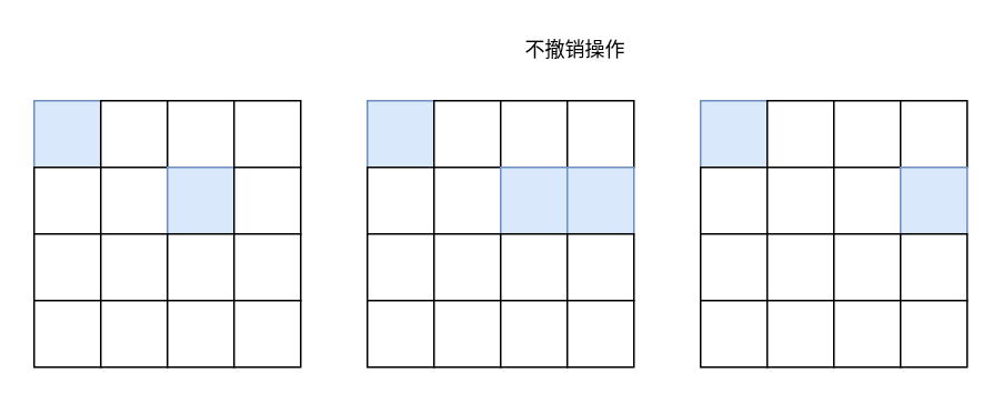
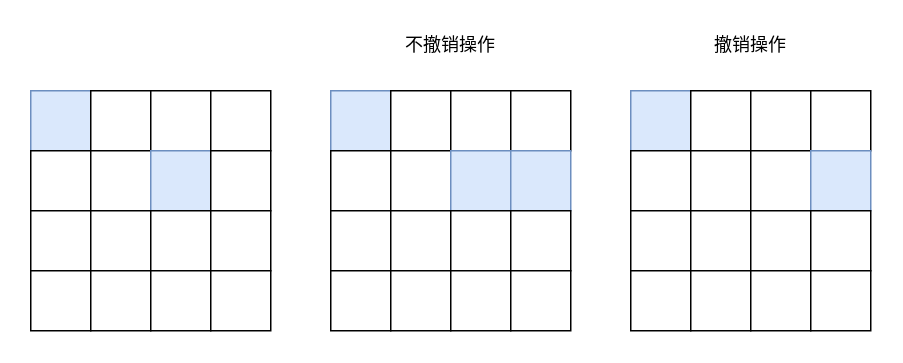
  <mxCell id="0" />
  <mxCell id="1" parent="0" />
  <mxCell id="2" value="" style="rounded=0;whiteSpace=wrap;html=1;fillColor=#dae8fc;strokeColor=#6c8ebf;" vertex="1" parent="1"><mxGeometry x="20" y="60" width="40" height="40" as="geometry" /></mxCell>
  <mxCell id="3" value="" style="rounded=0;whiteSpace=wrap;html=1;" vertex="1" parent="1"><mxGeometry x="60" y="60" width="40" height="40" as="geometry" /></mxCell>
  <mxCell id="4" value="" style="rounded=0;whiteSpace=wrap;html=1;" vertex="1" parent="1"><mxGeometry x="100" y="60" width="40" height="40" as="geometry" /></mxCell>
  <mxCell id="5" value="" style="rounded=0;whiteSpace=wrap;html=1;" vertex="1" parent="1"><mxGeometry x="140" y="60" width="40" height="40" as="geometry" /></mxCell>
  <mxCell id="6" value="" style="rounded=0;whiteSpace=wrap;html=1;" vertex="1" parent="1"><mxGeometry x="20" y="100" width="40" height="40" as="geometry" /></mxCell>
  <mxCell id="7" value="" style="rounded=0;whiteSpace=wrap;html=1;" vertex="1" parent="1"><mxGeometry x="60" y="100" width="40" height="40" as="geometry" /></mxCell>
  <mxCell id="8" value="" style="rounded=0;whiteSpace=wrap;html=1;fillColor=#dae8fc;strokeColor=#6c8ebf;" vertex="1" parent="1"><mxGeometry x="100" y="100" width="40" height="40" as="geometry" /></mxCell>
  <mxCell id="9" value="" style="rounded=0;whiteSpace=wrap;html=1;" vertex="1" parent="1"><mxGeometry x="140" y="100" width="40" height="40" as="geometry" /></mxCell>
  <mxCell id="10" value="" style="rounded=0;whiteSpace=wrap;html=1;" vertex="1" parent="1"><mxGeometry x="20" y="140" width="40" height="40" as="geometry" /></mxCell>
  <mxCell id="11" value="" style="rounded=0;whiteSpace=wrap;html=1;" vertex="1" parent="1"><mxGeometry x="60" y="140" width="40" height="40" as="geometry" /></mxCell>
  <mxCell id="12" value="" style="rounded=0;whiteSpace=wrap;html=1;" vertex="1" parent="1"><mxGeometry x="100" y="140" width="40" height="40" as="geometry" /></mxCell>
  <mxCell id="13" value="" style="rounded=0;whiteSpace=wrap;html=1;" vertex="1" parent="1"><mxGeometry x="140" y="140" width="40" height="40" as="geometry" /></mxCell>
  <mxCell id="14" value="" style="rounded=0;whiteSpace=wrap;html=1;" vertex="1" parent="1"><mxGeometry x="20" y="180" width="40" height="40" as="geometry" /></mxCell>
  <mxCell id="15" value="" style="rounded=0;whiteSpace=wrap;html=1;" vertex="1" parent="1"><mxGeometry x="60" y="180" width="40" height="40" as="geometry" /></mxCell>
  <mxCell id="16" value="" style="rounded=0;whiteSpace=wrap;html=1;" vertex="1" parent="1"><mxGeometry x="100" y="180" width="40" height="40" as="geometry" /></mxCell>
  <mxCell id="17" value="" style="rounded=0;whiteSpace=wrap;html=1;" vertex="1" parent="1"><mxGeometry x="140" y="180" width="40" height="40" as="geometry" /></mxCell>
  <mxCell id="18" value="" style="rounded=0;whiteSpace=wrap;html=1;fillColor=#dae8fc;strokeColor=#6c8ebf;" vertex="1" parent="1"><mxGeometry x="220" y="60" width="40" height="40" as="geometry" /></mxCell>
  <mxCell id="19" value="" style="rounded=0;whiteSpace=wrap;html=1;" vertex="1" parent="1"><mxGeometry x="260" y="60" width="40" height="40" as="geometry" /></mxCell>
  <mxCell id="20" value="" style="rounded=0;whiteSpace=wrap;html=1;" vertex="1" parent="1"><mxGeometry x="300" y="60" width="40" height="40" as="geometry" /></mxCell>
  <mxCell id="21" value="" style="rounded=0;whiteSpace=wrap;html=1;" vertex="1" parent="1"><mxGeometry x="340" y="60" width="40" height="40" as="geometry" /></mxCell>
  <mxCell id="22" value="" style="rounded=0;whiteSpace=wrap;html=1;" vertex="1" parent="1"><mxGeometry x="220" y="100" width="40" height="40" as="geometry" /></mxCell>
  <mxCell id="23" value="" style="rounded=0;whiteSpace=wrap;html=1;" vertex="1" parent="1"><mxGeometry x="260" y="100" width="40" height="40" as="geometry" /></mxCell>
  <mxCell id="24" value="" style="rounded=0;whiteSpace=wrap;html=1;fillColor=#dae8fc;strokeColor=#6c8ebf;" vertex="1" parent="1"><mxGeometry x="300" y="100" width="40" height="40" as="geometry" /></mxCell>
  <mxCell id="25" value="" style="rounded=0;whiteSpace=wrap;html=1;fillColor=#dae8fc;strokeColor=#6c8ebf;" vertex="1" parent="1"><mxGeometry x="340" y="100" width="40" height="40" as="geometry" /></mxCell>
  <mxCell id="26" value="" style="rounded=0;whiteSpace=wrap;html=1;" vertex="1" parent="1"><mxGeometry x="220" y="140" width="40" height="40" as="geometry" /></mxCell>
  <mxCell id="27" value="" style="rounded=0;whiteSpace=wrap;html=1;" vertex="1" parent="1"><mxGeometry x="260" y="140" width="40" height="40" as="geometry" /></mxCell>
  <mxCell id="28" value="" style="rounded=0;whiteSpace=wrap;html=1;" vertex="1" parent="1"><mxGeometry x="300" y="140" width="40" height="40" as="geometry" /></mxCell>
  <mxCell id="29" value="" style="rounded=0;whiteSpace=wrap;html=1;" vertex="1" parent="1"><mxGeometry x="340" y="140" width="40" height="40" as="geometry" /></mxCell>
  <mxCell id="30" value="" style="rounded=0;whiteSpace=wrap;html=1;" vertex="1" parent="1"><mxGeometry x="220" y="180" width="40" height="40" as="geometry" /></mxCell>
  <mxCell id="31" value="" style="rounded=0;whiteSpace=wrap;html=1;" vertex="1" parent="1"><mxGeometry x="260" y="180" width="40" height="40" as="geometry" /></mxCell>
  <mxCell id="32" value="" style="rounded=0;whiteSpace=wrap;html=1;" vertex="1" parent="1"><mxGeometry x="300" y="180" width="40" height="40" as="geometry" /></mxCell>
  <mxCell id="33" value="" style="rounded=0;whiteSpace=wrap;html=1;" vertex="1" parent="1"><mxGeometry x="340" y="180" width="40" height="40" as="geometry" /></mxCell>
  <mxCell id="34" value="" style="rounded=0;whiteSpace=wrap;html=1;fillColor=#dae8fc;strokeColor=#6c8ebf;" vertex="1" parent="1"><mxGeometry x="420" y="60" width="40" height="40" as="geometry" /></mxCell>
  <mxCell id="35" value="" style="rounded=0;whiteSpace=wrap;html=1;" vertex="1" parent="1"><mxGeometry x="460" y="60" width="40" height="40" as="geometry" /></mxCell>
  <mxCell id="36" value="" style="rounded=0;whiteSpace=wrap;html=1;" vertex="1" parent="1"><mxGeometry x="500" y="60" width="40" height="40" as="geometry" /></mxCell>
  <mxCell id="37" value="" style="rounded=0;whiteSpace=wrap;html=1;" vertex="1" parent="1"><mxGeometry x="540" y="60" width="40" height="40" as="geometry" /></mxCell>
  <mxCell id="38" value="" style="rounded=0;whiteSpace=wrap;html=1;" vertex="1" parent="1"><mxGeometry x="420" y="100" width="40" height="40" as="geometry" /></mxCell>
  <mxCell id="39" value="" style="rounded=0;whiteSpace=wrap;html=1;" vertex="1" parent="1"><mxGeometry x="460" y="100" width="40" height="40" as="geometry" /></mxCell>
  <mxCell id="40" value="" style="rounded=0;whiteSpace=wrap;html=1;" vertex="1" parent="1"><mxGeometry x="500" y="100" width="40" height="40" as="geometry" /></mxCell>
  <mxCell id="41" value="" style="rounded=0;whiteSpace=wrap;html=1;fillColor=#dae8fc;strokeColor=#6c8ebf;" vertex="1" parent="1"><mxGeometry x="540" y="100" width="40" height="40" as="geometry" /></mxCell>
  <mxCell id="42" value="" style="rounded=0;whiteSpace=wrap;html=1;" vertex="1" parent="1"><mxGeometry x="420" y="140" width="40" height="40" as="geometry" /></mxCell>
  <mxCell id="43" value="" style="rounded=0;whiteSpace=wrap;html=1;" vertex="1" parent="1"><mxGeometry x="460" y="140" width="40" height="40" as="geometry" /></mxCell>
  <mxCell id="44" value="" style="rounded=0;whiteSpace=wrap;html=1;" vertex="1" parent="1"><mxGeometry x="500" y="140" width="40" height="40" as="geometry" /></mxCell>
  <mxCell id="45" value="" style="rounded=0;whiteSpace=wrap;html=1;" vertex="1" parent="1"><mxGeometry x="540" y="140" width="40" height="40" as="geometry" /></mxCell>
  <mxCell id="46" value="" style="rounded=0;whiteSpace=wrap;html=1;" vertex="1" parent="1"><mxGeometry x="420" y="180" width="40" height="40" as="geometry" /></mxCell>
  <mxCell id="47" value="" style="rounded=0;whiteSpace=wrap;html=1;" vertex="1" parent="1"><mxGeometry x="460" y="180" width="40" height="40" as="geometry" /></mxCell>
  <mxCell id="48" value="" style="rounded=0;whiteSpace=wrap;html=1;" vertex="1" parent="1"><mxGeometry x="500" y="180" width="40" height="40" as="geometry" /></mxCell>
  <mxCell id="49" value="" style="rounded=0;whiteSpace=wrap;html=1;" vertex="1" parent="1"><mxGeometry x="540" y="180" width="40" height="40" as="geometry" /></mxCell>
- <mxCell id="50" value="不撤销操作" style="text;html=1;strokeColor=none;fillColor=none;align=center;verticalAlign=middle;whiteSpace=wrap;rounded=0;" vertex="1" parent="1"><mxGeometry x="305" y="20" width="80" height="20" as="geometry" /></mxCell>
+ <mxCell id="50" value="不撤销操作" style="text;html=1;strokeColor=none;fillColor=none;align=center;verticalAlign=middle;whiteSpace=wrap;rounded=0;" vertex="1" parent="1"><mxGeometry x="260" y="20" width="80" height="20" as="geometry" /></mxCell>
+ <mxCell id="51" value="撤销操作" style="text;html=1;strokeColor=none;fillColor=none;align=center;verticalAlign=middle;whiteSpace=wrap;rounded=0;" vertex="1" parent="1"><mxGeometry x="470" y="20" width="60" height="20" as="geometry" /></mxCell>
